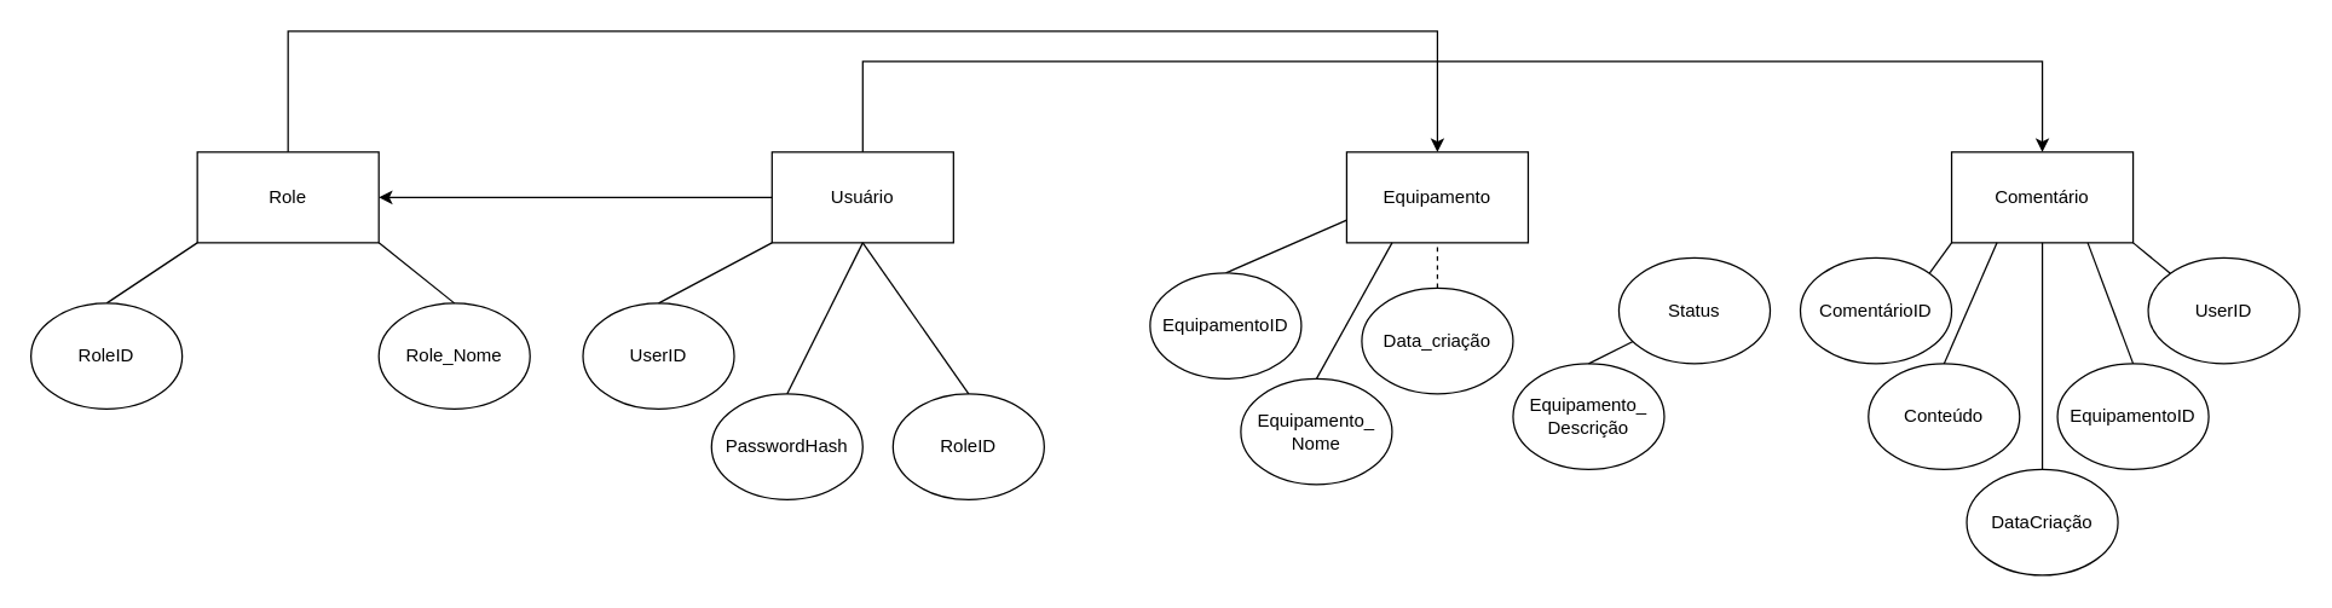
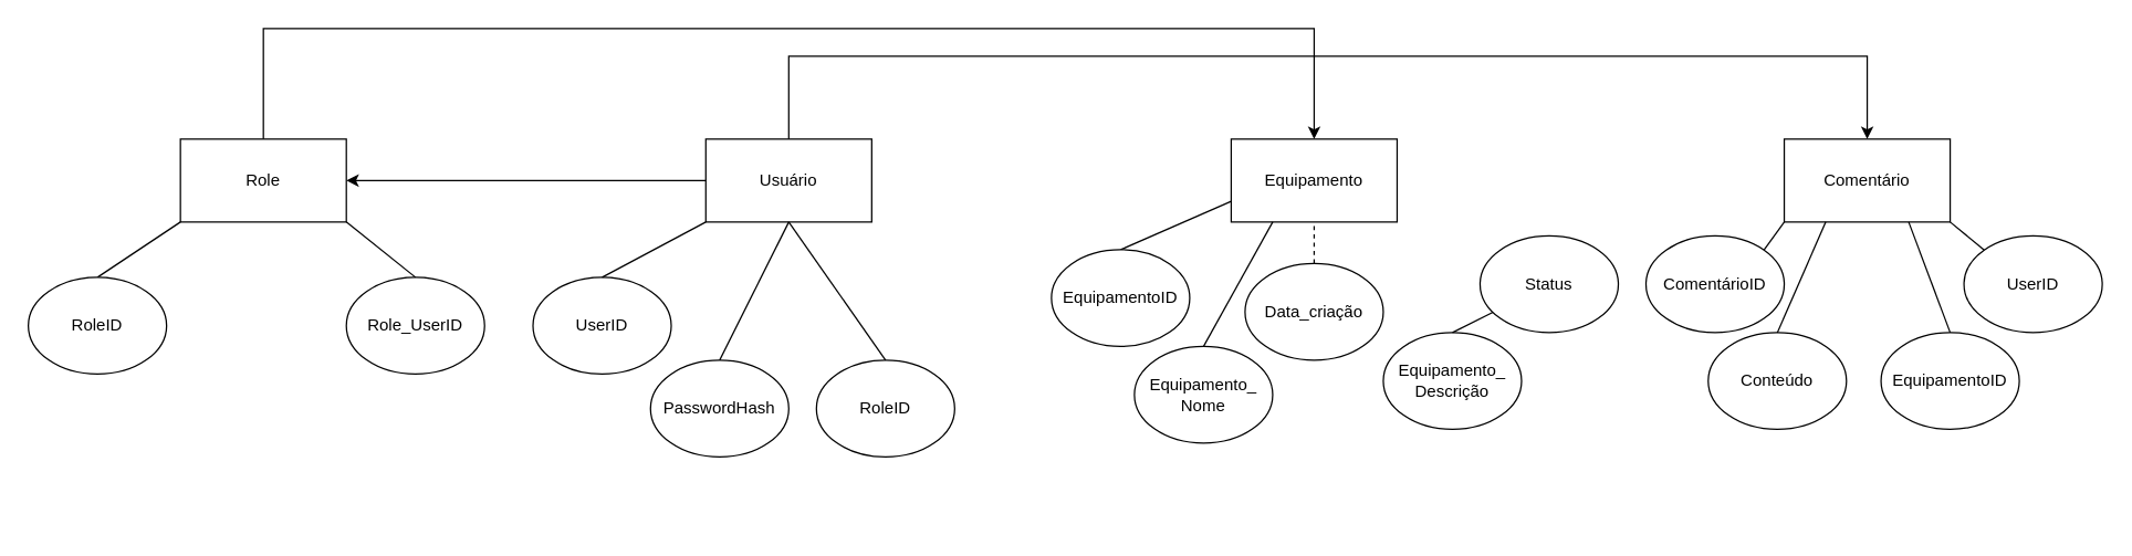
  <mxCell id="0" />
  <mxCell id="1" parent="0" />
  <mxCell id="2" value="Role" style="rounded=0;whiteSpace=wrap;html=1;" parent="1" vertex="1"><mxGeometry x="130" y="100" width="120" height="60" as="geometry" /></mxCell>
  <mxCell id="3" value="" style="endArrow=none;html=1;rounded=0;exitX=0.5;exitY=0;exitDx=0;exitDy=0;" parent="1" source="4" edge="1"><mxGeometry width="50" height="50" relative="1" as="geometry"><mxPoint x="90" y="210" as="sourcePoint" /><mxPoint x="130" y="160" as="targetPoint" /></mxGeometry></mxCell>
  <mxCell id="4" value="RoleID" style="ellipse;whiteSpace=wrap;html=1;" parent="1" vertex="1"><mxGeometry x="20" y="200" width="100" height="70" as="geometry" /></mxCell>
- <mxCell id="5" value="Role_Nome" style="ellipse;whiteSpace=wrap;html=1;" parent="1" vertex="1"><mxGeometry x="250" y="200" width="100" height="70" as="geometry" /></mxCell>
+ <mxCell id="5" value="Role_UserID" style="ellipse;whiteSpace=wrap;html=1;" parent="1" vertex="1"><mxGeometry x="250" y="200" width="100" height="70" as="geometry" /></mxCell>
  <mxCell id="6" value="" style="endArrow=none;html=1;rounded=0;entryX=1;entryY=1;entryDx=0;entryDy=0;" parent="1" target="2" edge="1"><mxGeometry width="50" height="50" relative="1" as="geometry"><mxPoint x="300" y="200" as="sourcePoint" /><mxPoint x="510" y="280" as="targetPoint" /></mxGeometry></mxCell>
  <mxCell id="7" value="Usuário" style="rounded=0;whiteSpace=wrap;html=1;" parent="1" vertex="1"><mxGeometry x="510" y="100" width="120" height="60" as="geometry" /></mxCell>
  <mxCell id="8" value="UserID" style="ellipse;whiteSpace=wrap;html=1;" parent="1" vertex="1"><mxGeometry x="385" y="200" width="100" height="70" as="geometry" /></mxCell>
  <mxCell id="9" value="" style="endArrow=none;html=1;rounded=0;entryX=0;entryY=1;entryDx=0;entryDy=0;exitX=0.5;exitY=0;exitDx=0;exitDy=0;" parent="1" source="8" target="7" edge="1"><mxGeometry width="50" height="50" relative="1" as="geometry"><mxPoint x="460" y="330" as="sourcePoint" /><mxPoint x="510" y="280" as="targetPoint" /></mxGeometry></mxCell>
  <mxCell id="10" value="" style="endArrow=none;html=1;rounded=0;entryX=0.5;entryY=1;entryDx=0;entryDy=0;exitX=0.5;exitY=0;exitDx=0;exitDy=0;" parent="1" source="11" target="7" edge="1"><mxGeometry width="50" height="50" relative="1" as="geometry"><mxPoint x="570" y="260" as="sourcePoint" /><mxPoint x="510" y="280" as="targetPoint" /></mxGeometry></mxCell>
  <mxCell id="11" value="PasswordHash" style="ellipse;whiteSpace=wrap;html=1;" parent="1" vertex="1"><mxGeometry x="470" y="260" width="100" height="70" as="geometry" /></mxCell>
  <mxCell id="12" value="RoleID" style="ellipse;whiteSpace=wrap;html=1;" parent="1" vertex="1"><mxGeometry x="590" y="260" width="100" height="70" as="geometry" /></mxCell>
  <mxCell id="13" value="" style="endArrow=none;html=1;rounded=0;entryX=0.5;entryY=1;entryDx=0;entryDy=0;exitX=0.5;exitY=0;exitDx=0;exitDy=0;" parent="1" source="12" target="7" edge="1"><mxGeometry width="50" height="50" relative="1" as="geometry"><mxPoint x="480" y="350" as="sourcePoint" /><mxPoint x="530" y="300" as="targetPoint" /></mxGeometry></mxCell>
  <mxCell id="14" value="" style="endArrow=classic;html=1;rounded=0;entryX=1;entryY=0.5;entryDx=0;entryDy=0;exitX=0;exitY=0.5;exitDx=0;exitDy=0;" parent="1" source="7" target="2" edge="1"><mxGeometry width="50" height="50" relative="1" as="geometry"><mxPoint x="480" y="350" as="sourcePoint" /><mxPoint x="530" y="300" as="targetPoint" /></mxGeometry></mxCell>
  <mxCell id="15" value="Equipamento" style="rounded=0;whiteSpace=wrap;html=1;" parent="1" vertex="1"><mxGeometry x="890" y="100" width="120" height="60" as="geometry" /></mxCell>
  <mxCell id="16" value="" style="endArrow=none;html=1;rounded=0;entryX=0;entryY=0.75;entryDx=0;entryDy=0;exitX=0.5;exitY=0;exitDx=0;exitDy=0;" parent="1" source="17" target="15" edge="1"><mxGeometry width="50" height="50" relative="1" as="geometry"><mxPoint x="850" y="190" as="sourcePoint" /><mxPoint x="1110" y="260" as="targetPoint" /><Array as="points" /></mxGeometry></mxCell>
  <mxCell id="17" value="EquipamentoID" style="ellipse;whiteSpace=wrap;html=1;" parent="1" vertex="1"><mxGeometry x="760" y="180" width="100" height="70" as="geometry" /></mxCell>
  <mxCell id="18" value="Equipamento_&lt;div&gt;Nome&lt;/div&gt;" style="ellipse;whiteSpace=wrap;html=1;" parent="1" vertex="1"><mxGeometry x="820" y="250" width="100" height="70" as="geometry" /></mxCell>
  <mxCell id="19" value="" style="endArrow=none;html=1;rounded=0;entryX=0.25;entryY=1;entryDx=0;entryDy=0;exitX=0.5;exitY=0;exitDx=0;exitDy=0;" parent="1" source="18" target="15" edge="1"><mxGeometry width="50" height="50" relative="1" as="geometry"><mxPoint x="1090" y="330" as="sourcePoint" /><mxPoint x="1140" y="280" as="targetPoint" /></mxGeometry></mxCell>
  <mxCell id="20" value="Equipamento_&lt;div&gt;Descrição&lt;/div&gt;" style="ellipse;whiteSpace=wrap;html=1;" parent="1" vertex="1"><mxGeometry x="1000" y="240" width="100" height="70" as="geometry" /></mxCell>
  <mxCell id="21" value="" style="endArrow=none;html=1;rounded=0;exitX=0.5;exitY=0;exitDx=0;exitDy=0;" parent="1" source="20" target="22" edge="1"><mxGeometry width="50" height="50" relative="1" as="geometry"><mxPoint x="1090" y="330" as="sourcePoint" /><mxPoint x="1000" y="170" as="targetPoint" /></mxGeometry></mxCell>
  <mxCell id="22" value="Status" style="ellipse;whiteSpace=wrap;html=1;" parent="1" vertex="1"><mxGeometry x="1070" y="170" width="100" height="70" as="geometry" /></mxCell>
  <mxCell id="23" value="&lt;div&gt;Data_criação&lt;/div&gt;" style="ellipse;whiteSpace=wrap;html=1;" parent="1" vertex="1"><mxGeometry x="900" y="190" width="100" height="70" as="geometry" /></mxCell>
  <mxCell id="24" value="" style="endArrow=none;html=1;rounded=0;entryX=0.5;entryY=1;entryDx=0;entryDy=0;exitX=0.5;exitY=0;exitDx=0;exitDy=0;dashed=1;" parent="1" source="23" target="15" edge="1"><mxGeometry width="50" height="50" relative="1" as="geometry"><mxPoint x="720" y="330" as="sourcePoint" /><mxPoint x="770" y="280" as="targetPoint" /></mxGeometry></mxCell>
  <mxCell id="25" value="Comentário" style="rounded=0;whiteSpace=wrap;html=1;" parent="1" vertex="1"><mxGeometry x="1290" y="100" width="120" height="60" as="geometry" /></mxCell>
  <mxCell id="26" value="ComentárioID" style="ellipse;whiteSpace=wrap;html=1;" parent="1" vertex="1"><mxGeometry x="1190" y="170" width="100" height="70" as="geometry" /></mxCell>
  <mxCell id="27" value="" style="endArrow=none;html=1;rounded=0;entryX=0;entryY=1;entryDx=0;entryDy=0;exitX=1;exitY=0;exitDx=0;exitDy=0;" parent="1" source="26" target="25" edge="1"><mxGeometry width="50" height="50" relative="1" as="geometry"><mxPoint x="1490" y="400" as="sourcePoint" /><mxPoint x="1540" y="350" as="targetPoint" /></mxGeometry></mxCell>
  <mxCell id="28" value="Conteúdo" style="ellipse;whiteSpace=wrap;html=1;" parent="1" vertex="1"><mxGeometry x="1235" y="240" width="100" height="70" as="geometry" /></mxCell>
  <mxCell id="29" value="" style="endArrow=none;html=1;rounded=0;entryX=0.25;entryY=1;entryDx=0;entryDy=0;exitX=0.5;exitY=0;exitDx=0;exitDy=0;" parent="1" source="28" target="25" edge="1"><mxGeometry width="50" height="50" relative="1" as="geometry"><mxPoint x="1490" y="400" as="sourcePoint" /><mxPoint x="1540" y="350" as="targetPoint" /></mxGeometry></mxCell>
- <mxCell id="30" value="DataCriação" style="ellipse;whiteSpace=wrap;html=1;" parent="1" vertex="1"><mxGeometry x="1300" y="310" width="100" height="70" as="geometry" /></mxCell>
- <mxCell id="31" value="" style="endArrow=none;html=1;rounded=0;entryX=0.5;entryY=1;entryDx=0;entryDy=0;exitX=0.5;exitY=0;exitDx=0;exitDy=0;" parent="1" source="30" target="25" edge="1"><mxGeometry width="50" height="50" relative="1" as="geometry"><mxPoint x="1490" y="400" as="sourcePoint" /><mxPoint x="1540" y="350" as="targetPoint" /></mxGeometry></mxCell>
  <mxCell id="32" value="EquipamentoID" style="ellipse;whiteSpace=wrap;html=1;" parent="1" vertex="1"><mxGeometry x="1360" y="240" width="100" height="70" as="geometry" /></mxCell>
  <mxCell id="33" value="" style="endArrow=none;html=1;rounded=0;entryX=0.75;entryY=1;entryDx=0;entryDy=0;exitX=0.5;exitY=0;exitDx=0;exitDy=0;" parent="1" source="32" target="25" edge="1"><mxGeometry width="50" height="50" relative="1" as="geometry"><mxPoint x="1490" y="400" as="sourcePoint" /><mxPoint x="1540" y="350" as="targetPoint" /></mxGeometry></mxCell>
  <mxCell id="34" value="UserID" style="ellipse;whiteSpace=wrap;html=1;" parent="1" vertex="1"><mxGeometry x="1420" y="170" width="100" height="70" as="geometry" /></mxCell>
  <mxCell id="35" value="" style="endArrow=none;html=1;rounded=0;entryX=1;entryY=1;entryDx=0;entryDy=0;exitX=0;exitY=0;exitDx=0;exitDy=0;" parent="1" source="34" target="25" edge="1"><mxGeometry width="50" height="50" relative="1" as="geometry"><mxPoint x="1420" y="400" as="sourcePoint" /><mxPoint x="1470" y="350" as="targetPoint" /></mxGeometry></mxCell>
  <mxCell id="36" value="" style="endArrow=classic;html=1;rounded=0;exitX=0.5;exitY=0;exitDx=0;exitDy=0;entryX=0.5;entryY=0;entryDx=0;entryDy=0;" edge="1" parent="1" source="7" target="25"><mxGeometry width="50" height="50" relative="1" as="geometry"><mxPoint x="1000" y="290" as="sourcePoint" /><mxPoint x="1350" y="50" as="targetPoint" /><Array as="points"><mxPoint x="570" y="40" /><mxPoint x="1350" y="40" /></Array></mxGeometry></mxCell>
  <mxCell id="37" value="" style="endArrow=classic;html=1;rounded=0;exitX=0.5;exitY=0;exitDx=0;exitDy=0;entryX=0.5;entryY=0;entryDx=0;entryDy=0;" edge="1" parent="1" source="2" target="15"><mxGeometry width="50" height="50" relative="1" as="geometry"><mxPoint x="190" y="80" as="sourcePoint" /><mxPoint x="960" y="80" as="targetPoint" /><Array as="points"><mxPoint x="190" y="20" /><mxPoint x="950" y="20" /></Array></mxGeometry></mxCell>
